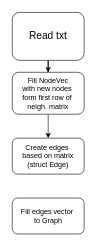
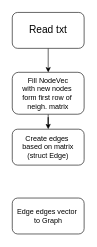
  <mxCell id="0" />
  <mxCell id="1" parent="0" />
  <mxCell id="2" style="edgeStyle=orthogonalEdgeStyle;rounded=0;orthogonalLoop=1;jettySize=auto;html=1;exitX=0.5;exitY=1;exitDx=0;exitDy=0;" parent="1" source="3" target="5" edge="1"><mxGeometry relative="1" as="geometry"><mxPoint x="80" y="150" as="targetPoint" /></mxGeometry></mxCell>
- <mxCell id="3" value="&lt;font style=&quot;font-size: 17px&quot;&gt;Read txt&lt;/font&gt;" style="rounded=1;whiteSpace=wrap;html=1;" parent="1" vertex="1"><mxGeometry x="20" y="20" width="120" height="80" as="geometry" /></mxCell>
+ <mxCell id="3" value="&lt;font style=&quot;font-size: 17px&quot;&gt;Read txt&lt;/font&gt;" style="rounded=1;whiteSpace=wrap;html=1;" parent="1" vertex="1"><mxGeometry x="20" y="20" width="120" height="60" as="geometry" /></mxCell>
  <mxCell id="4" style="edgeStyle=orthogonalEdgeStyle;rounded=0;orthogonalLoop=1;jettySize=auto;html=1;exitX=0.5;exitY=1;exitDx=0;exitDy=0;" parent="1" source="5" target="6" edge="1"><mxGeometry relative="1" as="geometry"><mxPoint x="80" y="240" as="targetPoint" /></mxGeometry></mxCell>
  <mxCell id="5" value="Fill NodeVec&lt;br&gt;with new nodes&amp;nbsp;&lt;br&gt;form first row of&amp;nbsp;&lt;br&gt;neigh. matrix" style="rounded=1;whiteSpace=wrap;html=1;" parent="1" vertex="1"><mxGeometry x="20" y="120" width="120" height="70" as="geometry" /></mxCell>
- <mxCell id="6" value="Create edges&amp;nbsp;&lt;br&gt;based on matrix&lt;br&gt;(struct Edge)" style="rounded=1;whiteSpace=wrap;html=1;" parent="1" vertex="1"><mxGeometry x="20" y="230" width="120" height="60" as="geometry" /></mxCell>
- <mxCell id="7" value="Fill edges vector&amp;nbsp;&lt;br&gt;to Graph" style="rounded=1;whiteSpace=wrap;html=1;" vertex="1" parent="1"><mxGeometry x="20" y="330" width="120" height="60" as="geometry" /></mxCell>
+ <mxCell id="6" value="Create edges&amp;nbsp;&lt;br&gt;based on matrix&lt;br&gt;(struct Edge)" style="rounded=1;whiteSpace=wrap;html=1;" parent="1" vertex="1"><mxGeometry x="20" y="215" width="120" height="60" as="geometry" /></mxCell>
+ <mxCell id="7" value="Edge edges vector&amp;nbsp;&lt;br&gt;to Graph" style="rounded=1;whiteSpace=wrap;html=1;" vertex="1" parent="1"><mxGeometry x="20" y="330" width="120" height="60" as="geometry" /></mxCell>
